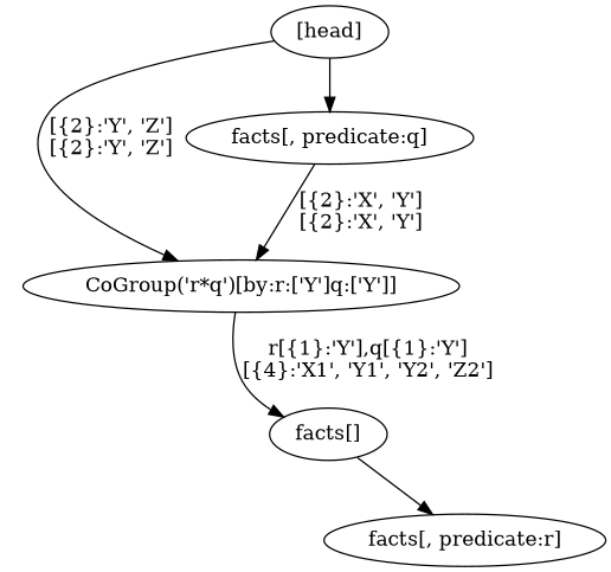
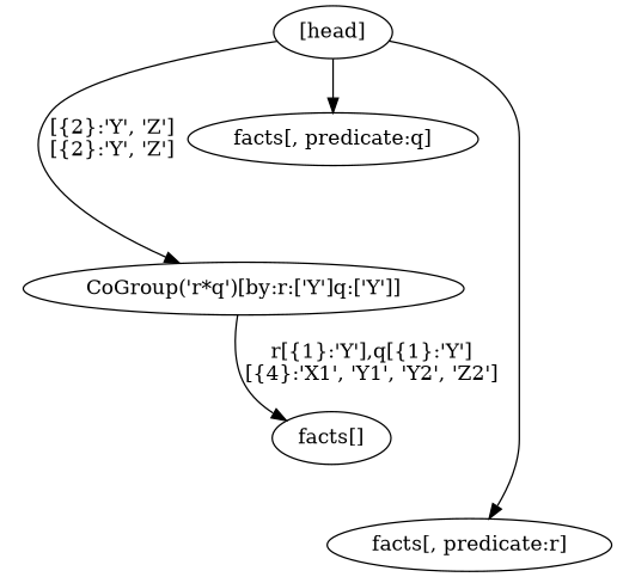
  digraph {
    n1 [label="facts[]"]
    n2 [label="CoGroup('r*q')[by:r:['Y']q:['Y']]"]
    n3 [label="facts[, predicate:q]"]
    n4 [label="facts[, predicate:r]"]
    n5 [label="[head]"]
    n2 -> n1 [label="r[{1}:'Y'],q[{1}:'Y']\n[{4}:'X1', 'Y1', 'Y2', 'Z2']"]
-   n3 -> n2 [label="[{2}:'X', 'Y']\n[{2}:'X', 'Y']"]
    n5 -> n2 [label="[{2}:'Y', 'Z']\n[{2}:'Y', 'Z']"]
    n5 -> n3
-   n1 -> n4
+   n5 -> n4
  }
